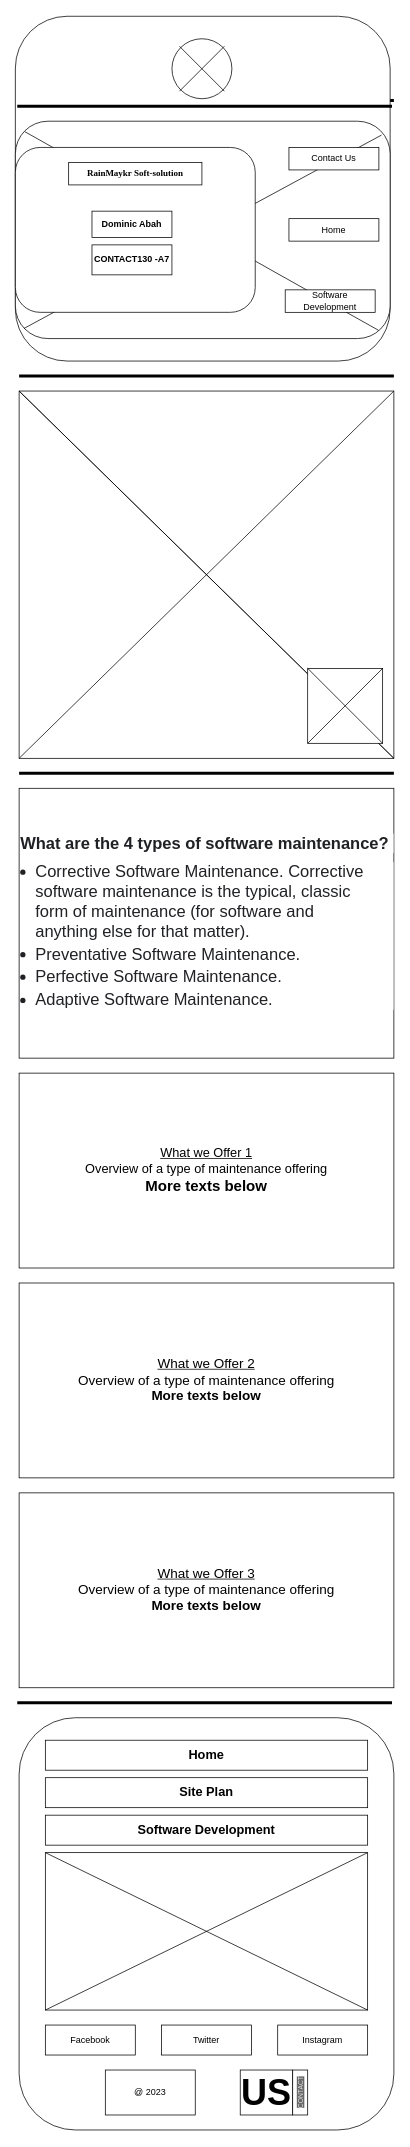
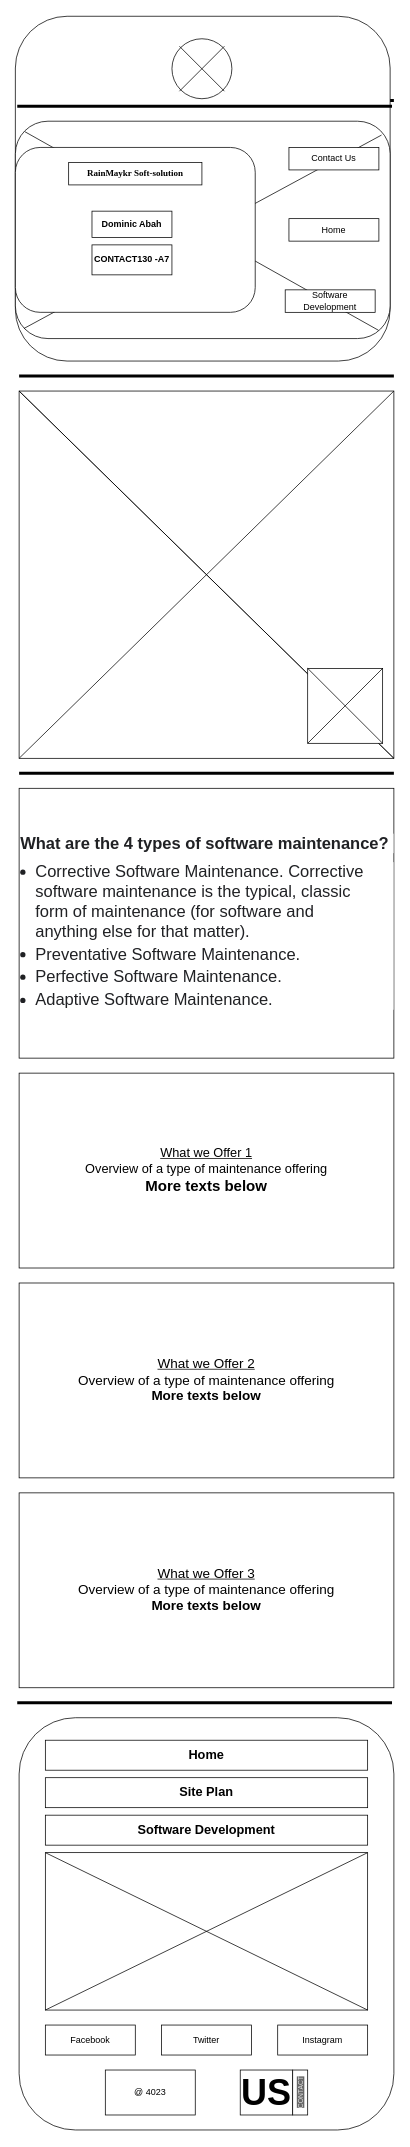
  <mxCell id="0" />
  <mxCell id="1" parent="0" />
  <mxCell id="2" value="" style="group" vertex="1" connectable="0" parent="1"><mxGeometry x="25" y="520" width="500" height="490" as="geometry" /></mxCell>
  <mxCell id="3" value="" style="rounded=0;whiteSpace=wrap;html=1;" vertex="1" parent="2"><mxGeometry width="500" height="490" as="geometry" /></mxCell>
  <mxCell id="4" value="" style="endArrow=none;html=1;rounded=0;entryX=1;entryY=0;entryDx=0;entryDy=0;exitX=0;exitY=1;exitDx=0;exitDy=0;" edge="1" parent="2" source="3" target="3"><mxGeometry width="50" height="50" relative="1" as="geometry"><mxPoint x="455" y="3710" as="sourcePoint" /><mxPoint x="505" y="3660" as="targetPoint" /></mxGeometry></mxCell>
  <mxCell id="5" value="" style="endArrow=none;html=1;rounded=0;entryX=0;entryY=0;entryDx=0;entryDy=0;exitX=1;exitY=1;exitDx=0;exitDy=0;" edge="1" parent="2" source="3" target="3"><mxGeometry width="50" height="50" relative="1" as="geometry"><mxPoint x="905" y="3920" as="sourcePoint" /><mxPoint x="-45" y="3430" as="targetPoint" /></mxGeometry></mxCell>
  <mxCell id="6" value="" style="endArrow=none;html=1;rounded=0;entryX=0;entryY=0;entryDx=0;entryDy=0;exitX=1;exitY=1;exitDx=0;exitDy=0;" edge="1" parent="2" source="3" target="3"><mxGeometry width="50" height="50" relative="1" as="geometry"><mxPoint x="824" y="3403" as="sourcePoint" /><mxPoint x="325" y="2920" as="targetPoint" /></mxGeometry></mxCell>
  <mxCell id="7" value="" style="group" vertex="1" connectable="0" parent="2"><mxGeometry width="500" height="490" as="geometry" /></mxCell>
  <mxCell id="8" value="" style="group" vertex="1" connectable="0" parent="7"><mxGeometry x="385" y="370" width="100" height="100" as="geometry" /></mxCell>
  <mxCell id="9" value="" style="whiteSpace=wrap;html=1;aspect=fixed;" vertex="1" parent="8"><mxGeometry width="100" height="100" as="geometry" /></mxCell>
  <mxCell id="10" value="" style="endArrow=none;html=1;rounded=0;exitX=0;exitY=1;exitDx=0;exitDy=0;entryX=1;entryY=0;entryDx=0;entryDy=0;" edge="1" parent="8" source="9" target="9"><mxGeometry width="50" height="50" relative="1" as="geometry"><mxPoint x="295" y="50" as="sourcePoint" /><mxPoint x="345" as="targetPoint" /><Array as="points" /></mxGeometry></mxCell>
  <mxCell id="11" value="" style="endArrow=none;html=1;rounded=0;exitX=1;exitY=1;exitDx=0;exitDy=0;entryX=0;entryY=0;entryDx=0;entryDy=0;" edge="1" parent="8" source="9" target="9"><mxGeometry width="50" height="50" relative="1" as="geometry"><mxPoint x="195" y="50" as="sourcePoint" /><mxPoint x="245" as="targetPoint" /></mxGeometry></mxCell>
  <mxCell id="12" value="" style="endArrow=none;html=1;rounded=0;strokeWidth=4;" edge="1" parent="1"><mxGeometry width="50" height="50" relative="1" as="geometry"><mxPoint x="25" y="500" as="sourcePoint" /><mxPoint x="525" y="500" as="targetPoint" /></mxGeometry></mxCell>
  <mxCell id="13" value="" style="endArrow=none;html=1;rounded=0;strokeWidth=4;" edge="1" parent="1"><mxGeometry width="50" height="50" relative="1" as="geometry"><mxPoint x="22.5" y="2270" as="sourcePoint" /><mxPoint x="522.5" y="2270" as="targetPoint" /></mxGeometry></mxCell>
  <mxCell id="14" value="" style="endArrow=none;html=1;rounded=0;strokeWidth=4;" edge="1" parent="1"><mxGeometry width="50" height="50" relative="1" as="geometry"><mxPoint x="25" y="1030" as="sourcePoint" /><mxPoint x="525" y="1030" as="targetPoint" /></mxGeometry></mxCell>
  <mxCell id="15" value="&lt;div style=&quot;margin-bottom: 12px; color: rgb(32, 33, 36); font-family: &amp;quot;Google Sans&amp;quot;, arial, sans-serif; background-color: rgb(255, 255, 255); font-size: 22px;&quot; role=&quot;heading&quot; aria-level=&quot;3&quot; class=&quot;co8aDb&quot;&gt;&lt;b style=&quot;&quot;&gt;&lt;font style=&quot;font-size: 22px;&quot;&gt;What are the 4 types of software maintenance?&lt;/font&gt;&lt;/b&gt;&lt;/div&gt;&lt;div style=&quot;padding: 0px 20px; color: rgb(32, 33, 36); font-family: &amp;quot;Google Sans&amp;quot;, arial, sans-serif; background-color: rgb(255, 255, 255); font-size: 22px;&quot; class=&quot;RqBzHd&quot;&gt;&lt;ul style=&quot;margin: 0px; padding: 0px;&quot; class=&quot;i8Z77e&quot;&gt;&lt;li style=&quot;margin: 0px 0px 4px; padding: 0px; list-style-type: disc;&quot; class=&quot;TrT0Xe&quot;&gt;&lt;font style=&quot;font-size: 22px;&quot;&gt;Corrective Software Maintenance. Corrective software maintenance is the typical, classic form of maintenance (for software and anything else for that matter).&amp;nbsp;&lt;/font&gt;&lt;/li&gt;&lt;li style=&quot;margin: 0px 0px 4px; padding: 0px; list-style-type: disc;&quot; class=&quot;TrT0Xe&quot;&gt;&lt;font style=&quot;font-size: 22px;&quot;&gt;Preventative Software Maintenance.&amp;nbsp;&lt;/font&gt;&lt;/li&gt;&lt;li style=&quot;margin: 0px 0px 4px; padding: 0px; list-style-type: disc;&quot; class=&quot;TrT0Xe&quot;&gt;&lt;font style=&quot;font-size: 22px;&quot;&gt;Perfective Software Maintenance.&amp;nbsp;&lt;/font&gt;&lt;/li&gt;&lt;li style=&quot;margin: 0px 0px 4px; padding: 0px; list-style-type: disc;&quot; class=&quot;TrT0Xe&quot;&gt;&lt;font style=&quot;font-size: 22px;&quot;&gt;Adaptive Software Maintenance.&lt;/font&gt;&lt;/li&gt;&lt;/ul&gt;&lt;/div&gt;" style="rounded=0;whiteSpace=wrap;html=1;align=left;" vertex="1" parent="1"><mxGeometry x="25" y="1050" width="500" height="360" as="geometry" /></mxCell>
  <mxCell id="16" value="" style="group" vertex="1" connectable="0" parent="1"><mxGeometry x="25" y="1430" width="500" height="820" as="geometry" /></mxCell>
  <mxCell id="17" value="&lt;font style=&quot;&quot;&gt;&lt;u style=&quot;border-color: var(--border-color); font-size: 17px;&quot;&gt;What we Offer 1&lt;br style=&quot;border-color: var(--border-color);&quot;&gt;&lt;/u&gt;&lt;span style=&quot;font-size: 17px;&quot;&gt;Overview of a type of maintenance offering&lt;/span&gt;&lt;br&gt;&lt;font style=&quot;font-size: 20px;&quot;&gt;&lt;b&gt;More texts below&lt;/b&gt;&lt;/font&gt;&lt;br&gt;&lt;/font&gt;" style="rounded=0;whiteSpace=wrap;html=1;" vertex="1" parent="16"><mxGeometry width="500" height="260" as="geometry" /></mxCell>
  <mxCell id="18" value="&lt;font style=&quot;font-size: 18px;&quot;&gt;&lt;u style=&quot;border-color: var(--border-color);&quot;&gt;What we Offer 3&lt;br style=&quot;border-color: var(--border-color);&quot;&gt;&lt;/u&gt;&lt;font style=&quot;border-color: var(--border-color); font-size: 18px;&quot;&gt;&lt;span style=&quot;border-color: var(--border-color);&quot;&gt;Overview of a type of maintenance offering&lt;br style=&quot;border-color: var(--border-color); font-size: 12px;&quot;&gt;&lt;b&gt;More texts below&lt;/b&gt;&lt;/span&gt;&lt;/font&gt;&lt;br&gt;&lt;/font&gt;" style="rounded=0;whiteSpace=wrap;html=1;" vertex="1" parent="16"><mxGeometry y="560" width="500" height="260" as="geometry" /></mxCell>
  <mxCell id="19" value="&lt;font style=&quot;font-size: 18px;&quot;&gt;&lt;u style=&quot;border-color: var(--border-color);&quot;&gt;What we Offer 2&lt;br style=&quot;border-color: var(--border-color);&quot;&gt;&lt;/u&gt;&lt;font style=&quot;border-color: var(--border-color); font-size: 18px;&quot;&gt;&lt;span style=&quot;border-color: var(--border-color);&quot;&gt;Overview of a type of maintenance offering&lt;br style=&quot;border-color: var(--border-color); font-size: 12px;&quot;&gt;&lt;b&gt;More texts below&lt;/b&gt;&lt;/span&gt;&lt;/font&gt;&lt;br&gt;&lt;/font&gt;" style="rounded=0;whiteSpace=wrap;html=1;" vertex="1" parent="16"><mxGeometry y="280" width="500" height="260" as="geometry" /></mxCell>
  <mxCell id="20" value="" style="group" vertex="1" connectable="0" parent="1"><mxGeometry x="25" y="2290" width="500" height="550" as="geometry" /></mxCell>
  <mxCell id="21" value="" style="rounded=1;whiteSpace=wrap;html=1;" vertex="1" parent="20"><mxGeometry width="500" height="550" as="geometry" /></mxCell>
  <mxCell id="22" value="" style="group" vertex="1" connectable="0" parent="20"><mxGeometry x="35" y="30" width="430" height="360" as="geometry" /></mxCell>
  <mxCell id="23" value="" style="rounded=0;whiteSpace=wrap;html=1;" vertex="1" parent="22"><mxGeometry y="150" width="430" height="210" as="geometry" /></mxCell>
  <mxCell id="24" value="Home" style="rounded=0;whiteSpace=wrap;html=1;fontStyle=1;fontSize=17;" vertex="1" parent="22"><mxGeometry width="430" height="40" as="geometry" /></mxCell>
  <mxCell id="25" value="Site Plan" style="rounded=0;whiteSpace=wrap;html=1;fontStyle=1;fontSize=17;" vertex="1" parent="22"><mxGeometry y="50" width="430" height="40" as="geometry" /></mxCell>
  <mxCell id="26" value="Software Development" style="rounded=0;whiteSpace=wrap;html=1;fontStyle=1;fontSize=17;" vertex="1" parent="22"><mxGeometry y="100" width="430" height="40" as="geometry" /></mxCell>
  <mxCell id="27" value="" style="endArrow=none;html=1;rounded=0;exitX=0;exitY=1;exitDx=0;exitDy=0;entryX=1;entryY=0;entryDx=0;entryDy=0;" edge="1" parent="22" source="23" target="23"><mxGeometry width="50" height="50" relative="1" as="geometry"><mxPoint x="555" y="3690" as="sourcePoint" /><mxPoint x="605" y="3640" as="targetPoint" /></mxGeometry></mxCell>
  <mxCell id="28" value="" style="endArrow=none;html=1;rounded=0;exitX=0;exitY=1;exitDx=0;exitDy=0;entryX=1;entryY=0;entryDx=0;entryDy=0;" edge="1" parent="22"><mxGeometry width="50" height="50" relative="1" as="geometry"><mxPoint x="430" y="360" as="sourcePoint" /><mxPoint y="150" as="targetPoint" /></mxGeometry></mxCell>
  <mxCell id="29" value="Facebook" style="rounded=0;whiteSpace=wrap;html=1;" vertex="1" parent="20"><mxGeometry x="35" y="410" width="120" height="40" as="geometry" /></mxCell>
  <mxCell id="30" value="Instagram" style="rounded=0;whiteSpace=wrap;html=1;" vertex="1" parent="20"><mxGeometry x="345" y="410" width="120" height="40" as="geometry" /></mxCell>
  <mxCell id="31" value="Twitter" style="rounded=0;whiteSpace=wrap;html=1;" vertex="1" parent="20"><mxGeometry x="190" y="410" width="120" height="40" as="geometry" /></mxCell>
- <mxCell id="32" value="@ 2023" style="rounded=0;whiteSpace=wrap;html=1;flipH=0;" vertex="1" parent="20"><mxGeometry x="115" y="470" width="120" height="60" as="geometry" /></mxCell>
+ <mxCell id="32" value="@ 4023" style="rounded=0;whiteSpace=wrap;html=1;flipH=0;" vertex="1" parent="20"><mxGeometry x="115" y="470" width="120" height="60" as="geometry" /></mxCell>
  <mxCell id="33" value="" style="group" vertex="1" connectable="0" parent="20"><mxGeometry x="275" y="470" width="90" height="60" as="geometry" /></mxCell>
  <mxCell id="34" value="&lt;b&gt;&lt;font style=&quot;font-size: 48px;&quot;&gt;US&lt;/font&gt;&lt;/b&gt;" style="rounded=0;whiteSpace=wrap;html=1;" vertex="1" parent="33"><mxGeometry x="20" width="70" height="60" as="geometry" /></mxCell>
  <mxCell id="35" value="&lt;font color=&quot;#e6e6e6&quot; style=&quot;font-size: 9px; background-color: rgb(102, 102, 102);&quot;&gt;CONTACT&lt;/font&gt;" style="rounded=0;whiteSpace=wrap;html=1;rotation=-90;" vertex="1" parent="20"><mxGeometry x="345" y="490" width="60" height="20" as="geometry" /></mxCell>
  <mxCell id="36" value="" style="group" vertex="1" connectable="0" parent="1"><mxGeometry x="20" y="20" width="505" height="460" as="geometry" /></mxCell>
  <mxCell id="37" value="" style="ellipse;whiteSpace=wrap;html=1;aspect=fixed;container=0;" vertex="1" parent="36"><mxGeometry x="215" y="20" width="80" height="80" as="geometry" /></mxCell>
  <mxCell id="38" value="" style="endArrow=none;html=1;rounded=0;" edge="1" parent="36"><mxGeometry width="50" height="50" relative="1" as="geometry"><mxPoint x="225" y="90" as="sourcePoint" /><mxPoint x="285" y="30" as="targetPoint" /></mxGeometry></mxCell>
  <mxCell id="39" value="" style="endArrow=none;html=1;rounded=0;" edge="1" parent="36"><mxGeometry width="50" height="50" relative="1" as="geometry"><mxPoint x="285" y="90" as="sourcePoint" /><mxPoint x="225" y="30" as="targetPoint" /></mxGeometry></mxCell>
  <mxCell id="40" value="" style="endArrow=none;html=1;rounded=0;strokeWidth=4;" edge="1" parent="36"><mxGeometry width="50" height="50" relative="1" as="geometry"><mxPoint x="5" y="112.5" as="sourcePoint" /><mxPoint x="505" y="112.5" as="targetPoint" /></mxGeometry></mxCell>
  <mxCell id="41" value="" style="rounded=1;whiteSpace=wrap;html=1;imageWidth=26;imageHeight=26;container=0;" vertex="1" parent="36"><mxGeometry width="500" height="460" as="geometry" /></mxCell>
  <mxCell id="42" value="" style="rounded=1;whiteSpace=wrap;html=1;container=0;" vertex="1" parent="36"><mxGeometry y="140" width="500" height="290" as="geometry" /></mxCell>
  <mxCell id="43" value="" style="endArrow=none;html=1;rounded=0;exitX=0.969;exitY=0.962;exitDx=0;exitDy=0;exitPerimeter=0;entryX=0.025;entryY=0.048;entryDx=0;entryDy=0;entryPerimeter=0;" edge="1" parent="36" source="42" target="42"><mxGeometry width="50" height="50" relative="1" as="geometry"><mxPoint x="539" y="782.5" as="sourcePoint" /><mxPoint x="70" y="513.5" as="targetPoint" /><Array as="points" /></mxGeometry></mxCell>
  <mxCell id="44" value="" style="endArrow=none;html=1;rounded=0;exitX=0.969;exitY=0.962;exitDx=0;exitDy=0;exitPerimeter=0;entryX=0.964;entryY=0.024;entryDx=0;entryDy=0;entryPerimeter=0;" edge="1" parent="36"><mxGeometry width="50" height="50" relative="1" as="geometry"><mxPoint x="11.5" y="416.5" as="sourcePoint" /><mxPoint x="488.5" y="158.5" as="targetPoint" /></mxGeometry></mxCell>
  <mxCell id="45" value="" style="rounded=1;whiteSpace=wrap;html=1;container=0;" vertex="1" parent="36"><mxGeometry y="175" width="320" height="220" as="geometry" /></mxCell>
  <mxCell id="46" value="&lt;font face=&quot;Comic Sans MS&quot;&gt;&lt;b&gt;RainMaykr Soft-solution&lt;/b&gt;&lt;/font&gt;" style="rounded=0;whiteSpace=wrap;html=1;container=0;" vertex="1" parent="36"><mxGeometry x="71.111" y="195" width="177.778" height="30" as="geometry" /></mxCell>
  <mxCell id="47" value="&lt;b&gt;CONTACT130 -A7&lt;/b&gt;" style="rounded=0;whiteSpace=wrap;html=1;container=0;" vertex="1" parent="36"><mxGeometry x="102.222" y="305" width="106.667" height="40" as="geometry" /></mxCell>
  <mxCell id="48" value="&lt;b&gt;Dominic Abah&lt;/b&gt;" style="rounded=0;whiteSpace=wrap;html=1;container=0;" vertex="1" parent="36"><mxGeometry x="102.222" y="260" width="106.667" height="35" as="geometry" /></mxCell>
  <mxCell id="49" value="Contact Us" style="rounded=0;whiteSpace=wrap;html=1;container=0;" vertex="1" parent="36"><mxGeometry x="365" y="175" width="120" height="30" as="geometry" /></mxCell>
  <mxCell id="50" value="Software Development" style="rounded=0;whiteSpace=wrap;html=1;container=0;" vertex="1" parent="36"><mxGeometry x="360" y="365" width="120" height="30" as="geometry" /></mxCell>
  <mxCell id="51" value="Home" style="rounded=0;whiteSpace=wrap;html=1;container=0;" vertex="1" parent="36"><mxGeometry x="365" y="270" width="120" height="30" as="geometry" /></mxCell>
  <mxCell id="52" value="" style="group" vertex="1" connectable="0" parent="36"><mxGeometry x="208.89" y="30" width="80" height="80" as="geometry" /></mxCell>
  <mxCell id="53" value="" style="ellipse;whiteSpace=wrap;html=1;aspect=fixed;" vertex="1" parent="52"><mxGeometry width="80" height="80" as="geometry" /></mxCell>
  <mxCell id="54" value="" style="endArrow=none;html=1;rounded=0;" edge="1" parent="52"><mxGeometry width="50" height="50" relative="1" as="geometry"><mxPoint x="10" y="70" as="sourcePoint" /><mxPoint x="70" y="10" as="targetPoint" /></mxGeometry></mxCell>
  <mxCell id="55" value="" style="endArrow=none;html=1;rounded=0;" edge="1" parent="52"><mxGeometry width="50" height="50" relative="1" as="geometry"><mxPoint x="70" y="70" as="sourcePoint" /><mxPoint x="10" y="10" as="targetPoint" /></mxGeometry></mxCell>
  <mxCell id="56" value="" style="endArrow=none;html=1;rounded=0;strokeWidth=4;" edge="1" parent="36"><mxGeometry width="50" height="50" relative="1" as="geometry"><mxPoint x="2.5" y="120" as="sourcePoint" /><mxPoint x="502.5" y="120" as="targetPoint" /></mxGeometry></mxCell>
